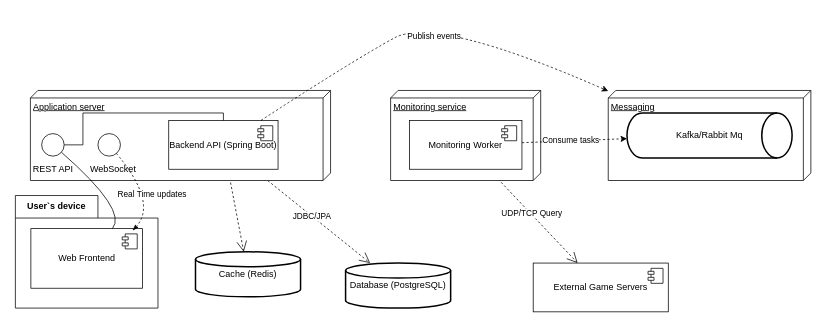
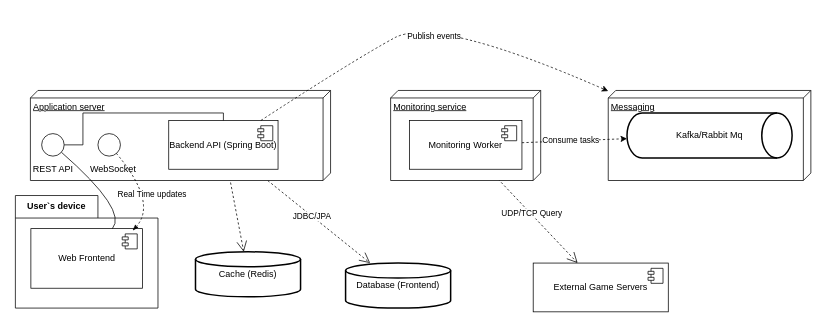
  <mxCell id="0" />
  <mxCell id="1" parent="0" />
  <mxCell id="2" value="User`s device" style="shape=folder;fontStyle=1;tabWidth=110;tabHeight=30;tabPosition=left;html=1;boundedLbl=1;labelInHeader=1;container=1;collapsible=0;whiteSpace=wrap;" vertex="1" parent="1"><mxGeometry x="20" y="260" width="190" height="150" as="geometry" /></mxCell>
  <mxCell id="3" value="" style="html=1;strokeColor=none;resizeWidth=1;resizeHeight=1;fillColor=none;part=1;connectable=0;allowArrows=0;deletable=0;whiteSpace=wrap;" vertex="1" parent="2"><mxGeometry width="190.0" height="105" relative="1" as="geometry"><mxPoint y="30" as="offset" /></mxGeometry></mxCell>
  <mxCell id="4" value="Web Frontend" style="html=1;dropTarget=0;whiteSpace=wrap;" vertex="1" parent="2"><mxGeometry x="20.652" y="44.118" width="148.696" height="79.412" as="geometry" /></mxCell>
  <mxCell id="5" value="" style="shape=module;jettyWidth=8;jettyHeight=4;" vertex="1" parent="4"><mxGeometry x="1" width="20" height="20" relative="1" as="geometry"><mxPoint x="-27" y="7" as="offset" /></mxGeometry></mxCell>
  <mxCell id="6" value="Cache (Redis)" style="strokeWidth=2;html=1;shape=mxgraph.flowchart.database;whiteSpace=wrap;" vertex="1" parent="1"><mxGeometry x="260" y="335" width="140" height="60" as="geometry" /></mxCell>
- <mxCell id="7" value="Database (PostgreSQL)" style="strokeWidth=2;html=1;shape=mxgraph.flowchart.database;whiteSpace=wrap;" vertex="1" parent="1"><mxGeometry x="460" y="350" width="140" height="60" as="geometry" /></mxCell>
+ <mxCell id="7" value="Database (Frontend)" style="strokeWidth=2;html=1;shape=mxgraph.flowchart.database;whiteSpace=wrap;" vertex="1" parent="1"><mxGeometry x="460" y="350" width="140" height="60" as="geometry" /></mxCell>
  <mxCell id="8" value="External Game Servers" style="html=1;dropTarget=0;whiteSpace=wrap;" vertex="1" parent="1"><mxGeometry x="710" y="350" width="180" height="65" as="geometry" /></mxCell>
  <mxCell id="9" value="" style="shape=module;jettyWidth=8;jettyHeight=4;" vertex="1" parent="8"><mxGeometry x="1" width="20" height="20" relative="1" as="geometry"><mxPoint x="-27" y="7" as="offset" /></mxGeometry></mxCell>
  <mxCell id="10" value="JDBC/JPA" style="endArrow=open;endSize=12;dashed=1;html=1;rounded=0;" edge="1" parent="1" source="16" target="7"><mxGeometry width="160" relative="1" as="geometry"><mxPoint x="610" y="310" as="sourcePoint" /><mxPoint x="770" y="310" as="targetPoint" /></mxGeometry></mxCell>
  <mxCell id="11" value="&lt;div&gt;&lt;br&gt;&lt;/div&gt;&lt;div&gt;&lt;br&gt;&lt;/div&gt;" style="endArrow=open;endSize=12;dashed=1;html=1;rounded=0;" edge="1" parent="1" source="16" target="6"><mxGeometry width="160" relative="1" as="geometry"><mxPoint x="650" y="320" as="sourcePoint" /><mxPoint x="713" y="395" as="targetPoint" /></mxGeometry></mxCell>
  <mxCell id="12" value="&lt;div&gt;&lt;br&gt;&lt;/div&gt;&lt;div&gt;&lt;br&gt;&lt;/div&gt;" style="endArrow=open;endSize=12;dashed=1;html=1;rounded=0;" edge="1" parent="1" source="28" target="8"><mxGeometry width="160" relative="1" as="geometry"><mxPoint x="884" y="300" as="sourcePoint" /><mxPoint x="810" y="375" as="targetPoint" /></mxGeometry></mxCell>
  <mxCell id="13" value="UDP/TCP Query" style="edgeLabel;html=1;align=center;verticalAlign=middle;resizable=0;points=[];" vertex="1" connectable="0" parent="12"><mxGeometry x="-0.059" y="1" relative="1" as="geometry"><mxPoint as="offset" /></mxGeometry></mxCell>
  <mxCell id="14" value="" style="group" vertex="1" connectable="0" parent="1"><mxGeometry x="210" y="120" width="230.001" height="120" as="geometry" /></mxCell>
  <mxCell id="15" value="Application server" style="verticalAlign=top;align=left;spacingTop=8;spacingLeft=2;spacingRight=12;shape=cube;size=10;direction=south;fontStyle=4;html=1;whiteSpace=wrap;" vertex="1" parent="14"><mxGeometry x="-170" width="400" height="120" as="geometry" /></mxCell>
  <mxCell id="16" value="Backend API (Spring Boot)" style="html=1;dropTarget=0;whiteSpace=wrap;" vertex="1" parent="14"><mxGeometry x="14.35" y="40" width="145.65" height="65" as="geometry" /></mxCell>
  <mxCell id="17" value="" style="shape=module;jettyWidth=8;jettyHeight=4;" vertex="1" parent="16"><mxGeometry x="1" width="20" height="20" relative="1" as="geometry"><mxPoint x="-27" y="7" as="offset" /></mxGeometry></mxCell>
  <mxCell id="18" value="REST API" style="text;html=1;align=center;verticalAlign=middle;resizable=0;points=[];autosize=1;strokeColor=none;fillColor=none;" vertex="1" parent="14"><mxGeometry x="-179.999" y="90" width="80" height="30" as="geometry" /></mxCell>
  <mxCell id="19" value="WebSocket" style="text;html=1;align=center;verticalAlign=middle;resizable=0;points=[];autosize=1;strokeColor=none;fillColor=none;" vertex="1" parent="14"><mxGeometry x="-100" y="90" width="80" height="30" as="geometry" /></mxCell>
  <mxCell id="20" value="" style="curved=1;endArrow=none;html=1;rounded=0;startFill=0;" edge="1" parent="1" source="4" target="22"><mxGeometry width="50" height="50" relative="1" as="geometry"><mxPoint x="250" y="200" as="sourcePoint" /><mxPoint x="300" y="150" as="targetPoint" /><Array as="points"><mxPoint x="170" y="280" /></Array></mxGeometry></mxCell>
  <mxCell id="21" value="" style="ellipse;" vertex="1" parent="1"><mxGeometry x="130" y="177.5" width="30" height="30" as="geometry" /></mxCell>
  <mxCell id="22" value="" style="ellipse;" vertex="1" parent="1"><mxGeometry x="55" y="177.5" width="30" height="30" as="geometry" /></mxCell>
  <mxCell id="23" style="edgeStyle=orthogonalEdgeStyle;rounded=0;orthogonalLoop=1;jettySize=auto;html=1;entryX=0.5;entryY=0;entryDx=0;entryDy=0;endArrow=none;startFill=0;" edge="1" parent="1" source="22" target="16"><mxGeometry relative="1" as="geometry"><Array as="points"><mxPoint x="110" y="193" /><mxPoint x="110" y="150" /><mxPoint x="297" y="150" /></Array></mxGeometry></mxCell>
  <mxCell id="24" value="" style="endArrow=none;dashed=1;html=1;rounded=0;startArrow=classicThin;startFill=1;exitX=0.912;exitY=0.033;exitDx=0;exitDy=0;exitPerimeter=0;curved=1;" edge="1" parent="1" source="4" target="21"><mxGeometry width="50" height="50" relative="1" as="geometry"><mxPoint x="180" y="330" as="sourcePoint" /><mxPoint x="230" y="280" as="targetPoint" /><Array as="points"><mxPoint x="210" y="270" /></Array></mxGeometry></mxCell>
  <mxCell id="25" value="Real Time updates" style="edgeLabel;html=1;align=center;verticalAlign=middle;resizable=0;points=[];" vertex="1" connectable="0" parent="24"><mxGeometry x="-0.058" y="-1" relative="1" as="geometry"><mxPoint as="offset" /></mxGeometry></mxCell>
  <mxCell id="26" value="" style="group" vertex="1" connectable="0" parent="1"><mxGeometry x="520" y="120" width="200" height="120" as="geometry" /></mxCell>
  <mxCell id="27" value="Monitoring service" style="verticalAlign=top;align=left;spacingTop=8;spacingLeft=2;spacingRight=12;shape=cube;size=10;direction=south;fontStyle=4;html=1;whiteSpace=wrap;" vertex="1" parent="26"><mxGeometry width="200" height="120" as="geometry" /></mxCell>
  <mxCell id="28" value="Monitoring Worker" style="html=1;dropTarget=0;whiteSpace=wrap;" vertex="1" parent="26"><mxGeometry x="25" y="40" width="150" height="65" as="geometry" /></mxCell>
  <mxCell id="29" value="" style="shape=module;jettyWidth=8;jettyHeight=4;" vertex="1" parent="28"><mxGeometry x="1" width="20" height="20" relative="1" as="geometry"><mxPoint x="-27" y="7" as="offset" /></mxGeometry></mxCell>
  <mxCell id="30" value="" style="group" vertex="1" connectable="0" parent="1"><mxGeometry x="810" y="120" width="270" height="120" as="geometry" /></mxCell>
  <mxCell id="31" value="Messaging" style="verticalAlign=top;align=left;spacingTop=8;spacingLeft=2;spacingRight=12;shape=cube;size=10;direction=south;fontStyle=4;html=1;whiteSpace=wrap;" vertex="1" parent="30"><mxGeometry width="270" height="120" as="geometry" /></mxCell>
  <mxCell id="32" value="Kafka/Rabbit Mq" style="strokeWidth=2;html=1;shape=mxgraph.flowchart.direct_data;whiteSpace=wrap;" vertex="1" parent="30"><mxGeometry x="25" y="30" width="220" height="60" as="geometry" /></mxCell>
  <mxCell id="33" value="" style="endArrow=classic;dashed=1;html=1;rounded=0;endFill=1;" edge="1" parent="1" source="28" target="32"><mxGeometry width="50" height="50" relative="1" as="geometry"><mxPoint x="730" y="230" as="sourcePoint" /><mxPoint x="780" y="180" as="targetPoint" /></mxGeometry></mxCell>
  <mxCell id="34" value="Consume tasks" style="edgeLabel;html=1;align=center;verticalAlign=middle;resizable=0;points=[];" vertex="1" connectable="0" parent="33"><mxGeometry x="-0.073" y="2" relative="1" as="geometry"><mxPoint as="offset" /></mxGeometry></mxCell>
  <mxCell id="35" value="" style="curved=1;endArrow=classic;html=1;rounded=0;dashed=1;" edge="1" parent="1" source="16" target="31"><mxGeometry width="50" height="50" relative="1" as="geometry"><mxPoint x="420" y="80" as="sourcePoint" /><mxPoint x="470" y="30" as="targetPoint" /><Array as="points"><mxPoint x="470" y="80" /><mxPoint x="580" y="20" /></Array></mxGeometry></mxCell>
  <mxCell id="36" value="Publish events" style="edgeLabel;html=1;align=center;verticalAlign=middle;resizable=0;points=[];" vertex="1" connectable="0" parent="35"><mxGeometry x="-0.018" y="-23" relative="1" as="geometry"><mxPoint as="offset" /></mxGeometry></mxCell>
